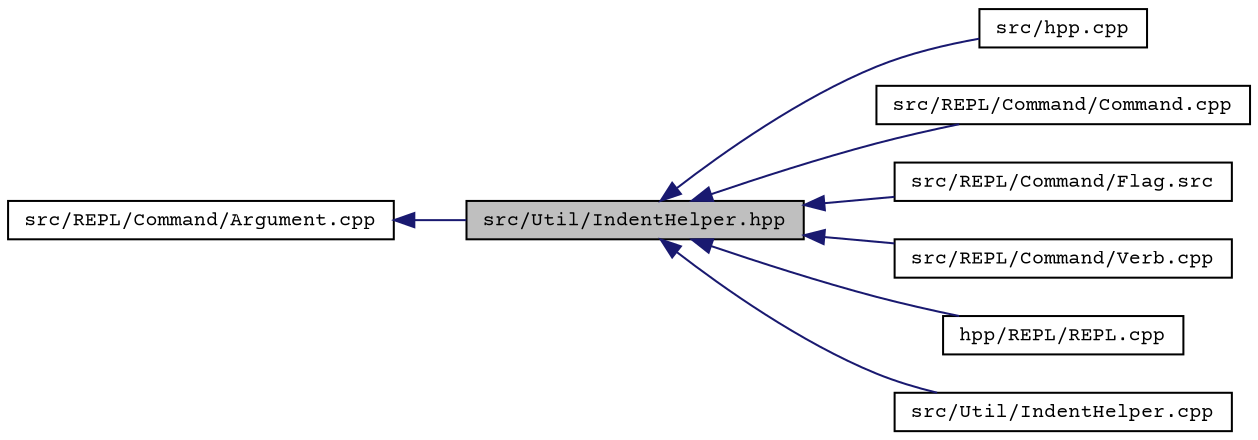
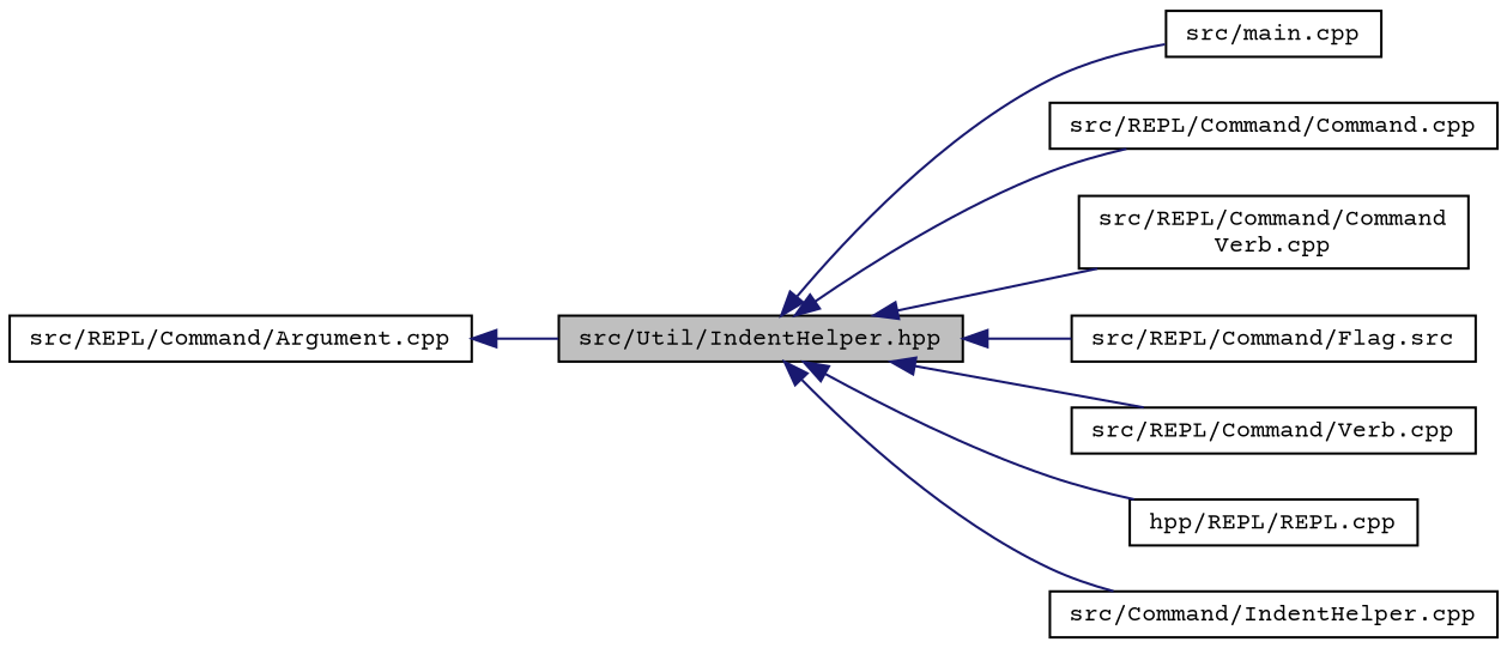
  digraph {
    fontname="Courier Prime"
    rankdir=LR
    node [color=black fillcolor=white fontname="Courier Prime" fontsize=10 shape=record style=filled]
    edge [color=midnightblue dir=back fontname="Courier Prime" fontsize=10 labelfontname=Helvetica labelfontsize=10 style=solid]
    n1 [fillcolor=grey75 fontcolor=black height=0.2 label="src/Util/IndentHelper.hpp" width=0.4]
-   n2 [height=0.2 label="src/hpp.cpp" width=0.4]
+   n2 [height=0.2 label="src/main.cpp" width=0.4]
    n3 [height=0.2 label="src/REPL/Command/Command.cpp" width=0.4]
+   n4 [height=0.2 label="src/REPL/Command/Command\lVerb.cpp" width=0.4]
    n5 [height=0.2 label="src/REPL/Command/Flag.src" width=0.4]
    n6 [height=0.2 label="src/REPL/Command/Verb.cpp" width=0.4]
    n7 [height=0.2 label="hpp/REPL/REPL.cpp" width=0.4]
-   n8 [height=0.2 label="src/Util/IndentHelper.cpp" width=0.4]
+   n8 [height=0.2 label="src/Command/IndentHelper.cpp" width=0.4]
    n9 [height=0.2 label="src/REPL/Command/Argument.cpp" width=0.4]
    n1 -> n2
    n1 -> n3
+   n1 -> n4
    n1 -> n5
    n1 -> n6
    n1 -> n7
    n1 -> n8
    n9 -> n1
  }
